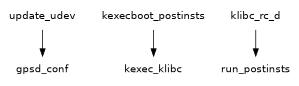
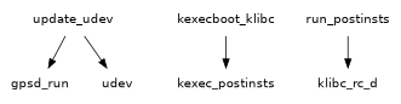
  digraph {
    fontname="DejaVu Sans"
    node [fontname="DejaVu Sans" shape=plaintext]
    edge [fontname="DejaVu Sans"]
    n1 [label=update_udev]
-   gpsd_conf
-   kexecboot_klibc [label=kexecboot_postinsts]
-   kexec_klibc
+   gpsd_conf [label=gpsd_run]
+   udev
+   kexecboot_klibc
+   kexec_klibc [label=kexec_postinsts]
    n6 [label=klibc_rc_d]
    run_postinsts
    n1 -> gpsd_conf
+   n1 -> udev
    kexecboot_klibc -> kexec_klibc
-   n6 -> run_postinsts
+   run_postinsts -> n6
  }
